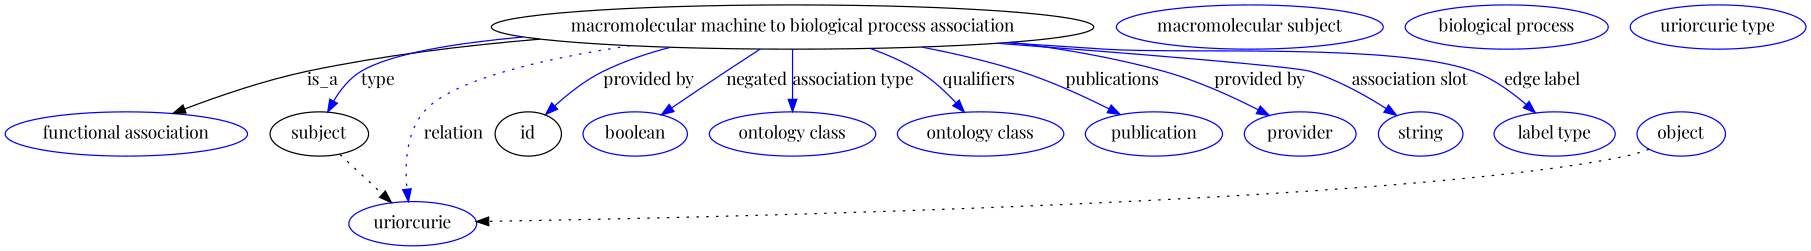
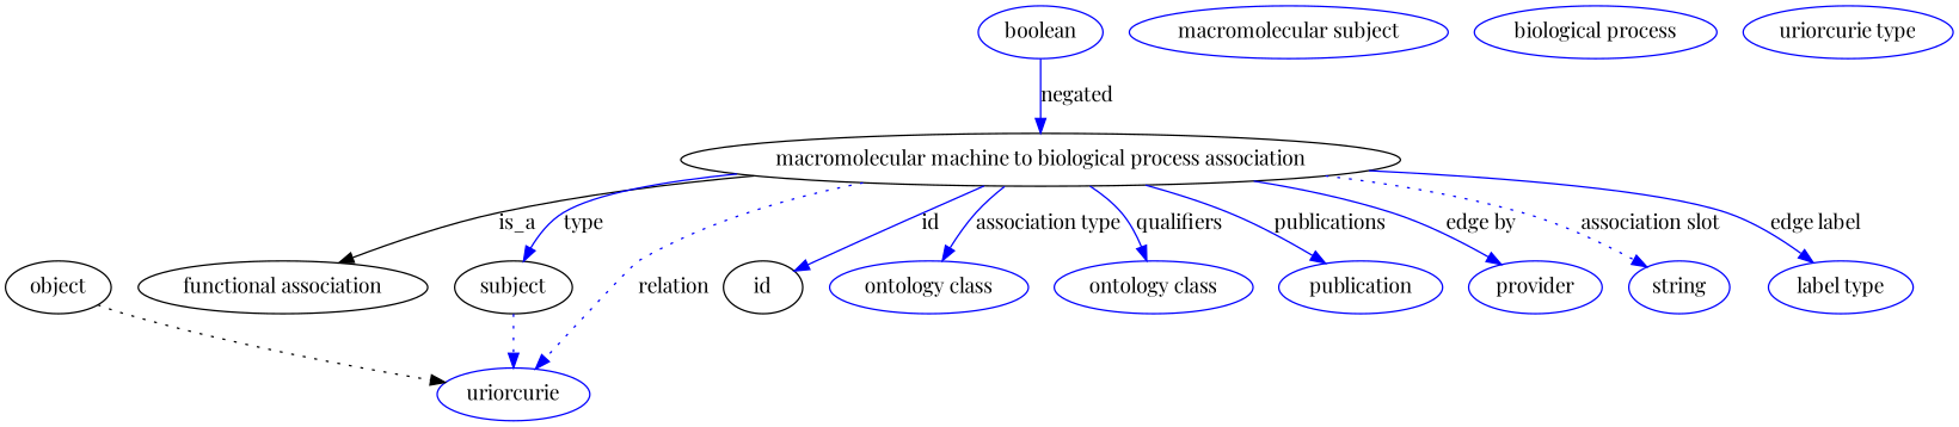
  digraph {
    fontname="Playfair Display"
    node [fontname="Playfair Display" color=blue]
    edge [fontname="Playfair Display" color=blue style=solid]
    n1 [height=0.5 label="macromolecular machine to biological process association" width=6.0175 color=""]
-   "functional association" [height=0.5 width=2.4296]
+   "functional association" [height=0.5 width=2.4296 color=""]
    subject [height=0.5 width=0.97656 color=""]
    n4 [height=0.5 label=uriorcurie width=1.2492]
    id [height=0.5 width=0.75 color=""]
    n6 [height=0.5 label=boolean width=1.0584]
    n7 [height=0.5 label="ontology class" width=1.6931]
    n8 [height=0.5 label="ontology class" width=1.6931]
    n9 [height=0.5 label=publication width=1.3859]
    n10 [height=0.5 label=provider width=1.1129]
    n11 [height=0.5 label=string width=0.8403]
    n12 [height=0.5 label="label type" width=1.2425]
-   object [height=0.5 width=0.88096]
+   object [height=0.5 width=0.88096 color=""]
    n14 [height=0.5 label="macromolecular subject" width=2.7701]
    n15 [height=0.5 label="biological process" width=2.0612]
    n16 [height=0.5 label="uriorcurie type" width=1.652]
    n1 -> "functional association" [label=is_a color="" style=""]
    n1 -> subject [label=type]
    n1 -> n4 [label=relation style=dotted]
-   n1 -> id [label="provided by"]
-   n1 -> n6 [label=negated]
+   n1 -> id [label=id]
+   n6 -> n1 [label=negated]
    n1 -> n7 [label="association type"]
    n1 -> n8 [label=qualifiers]
    n1 -> n9 [label=publications]
-   n1 -> n10 [label="provided by"]
-   n1 -> n11 [label="association slot"]
+   n1 -> n10 [label="edge by"]
+   n1 -> n11 [label="association slot" style=dotted]
    n1 -> n12 [label="edge label"]
-   subject -> n4 [style=dotted color=""]
+   subject -> n4 [style=dotted]
    object -> n4 [style=dotted color=""]
  }
